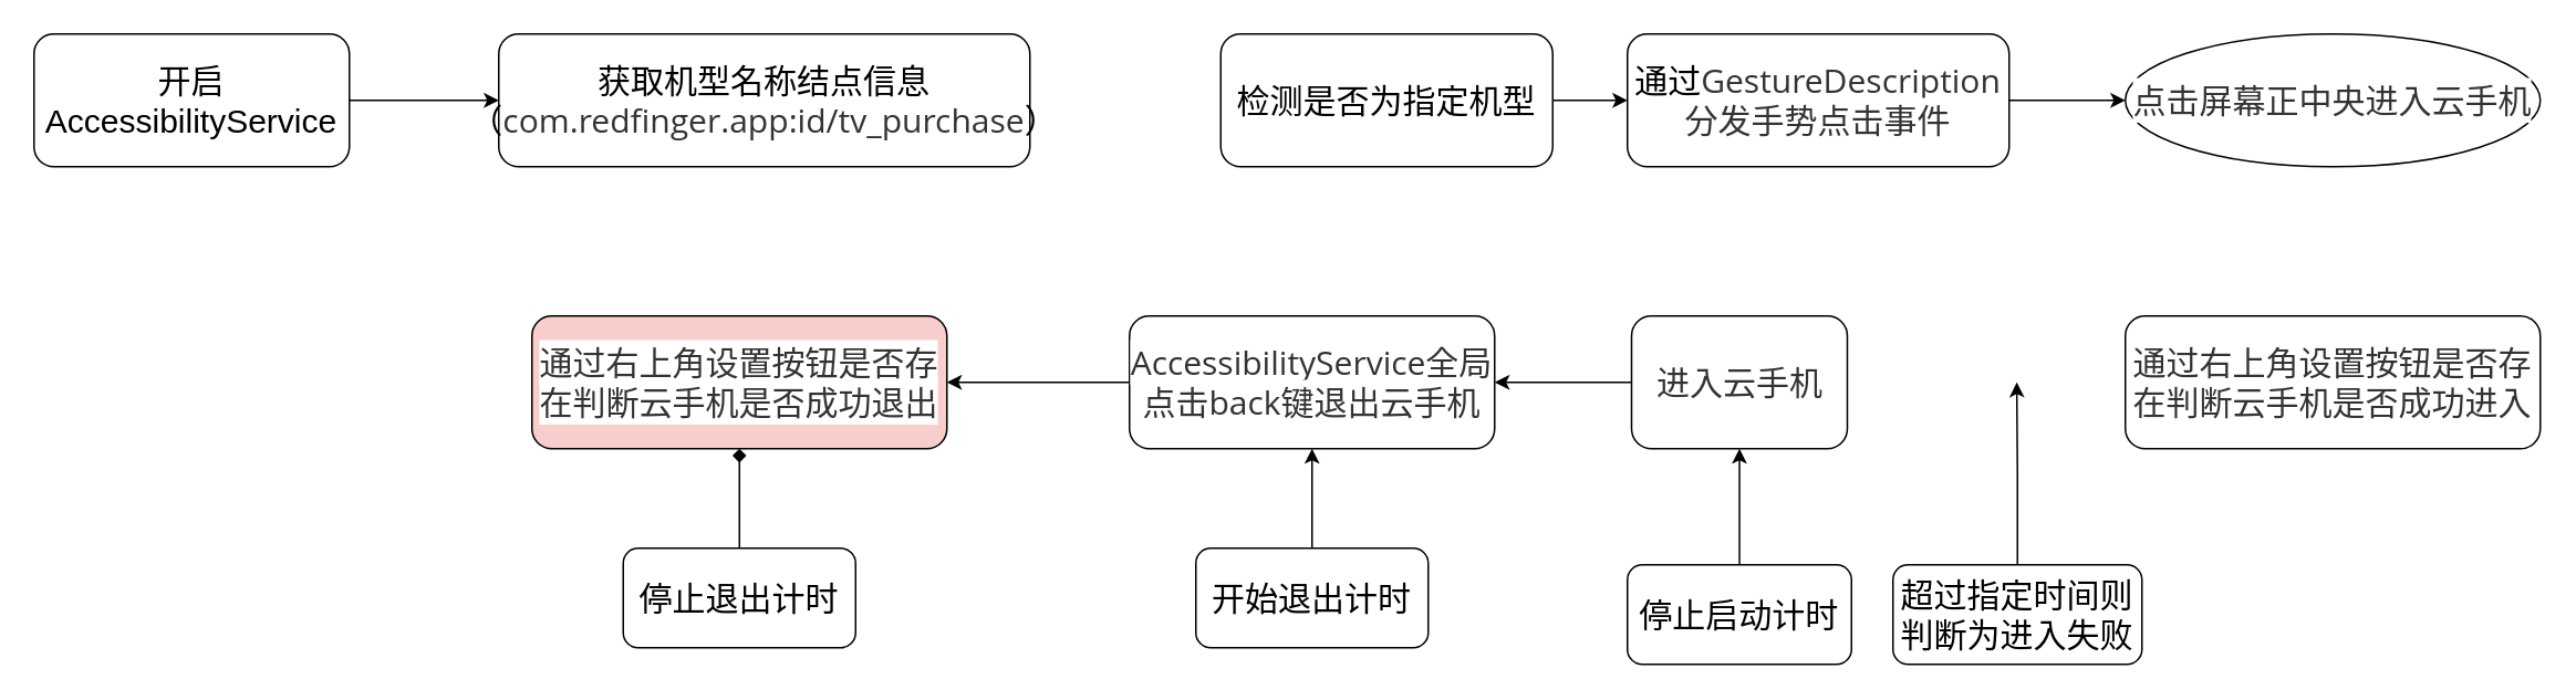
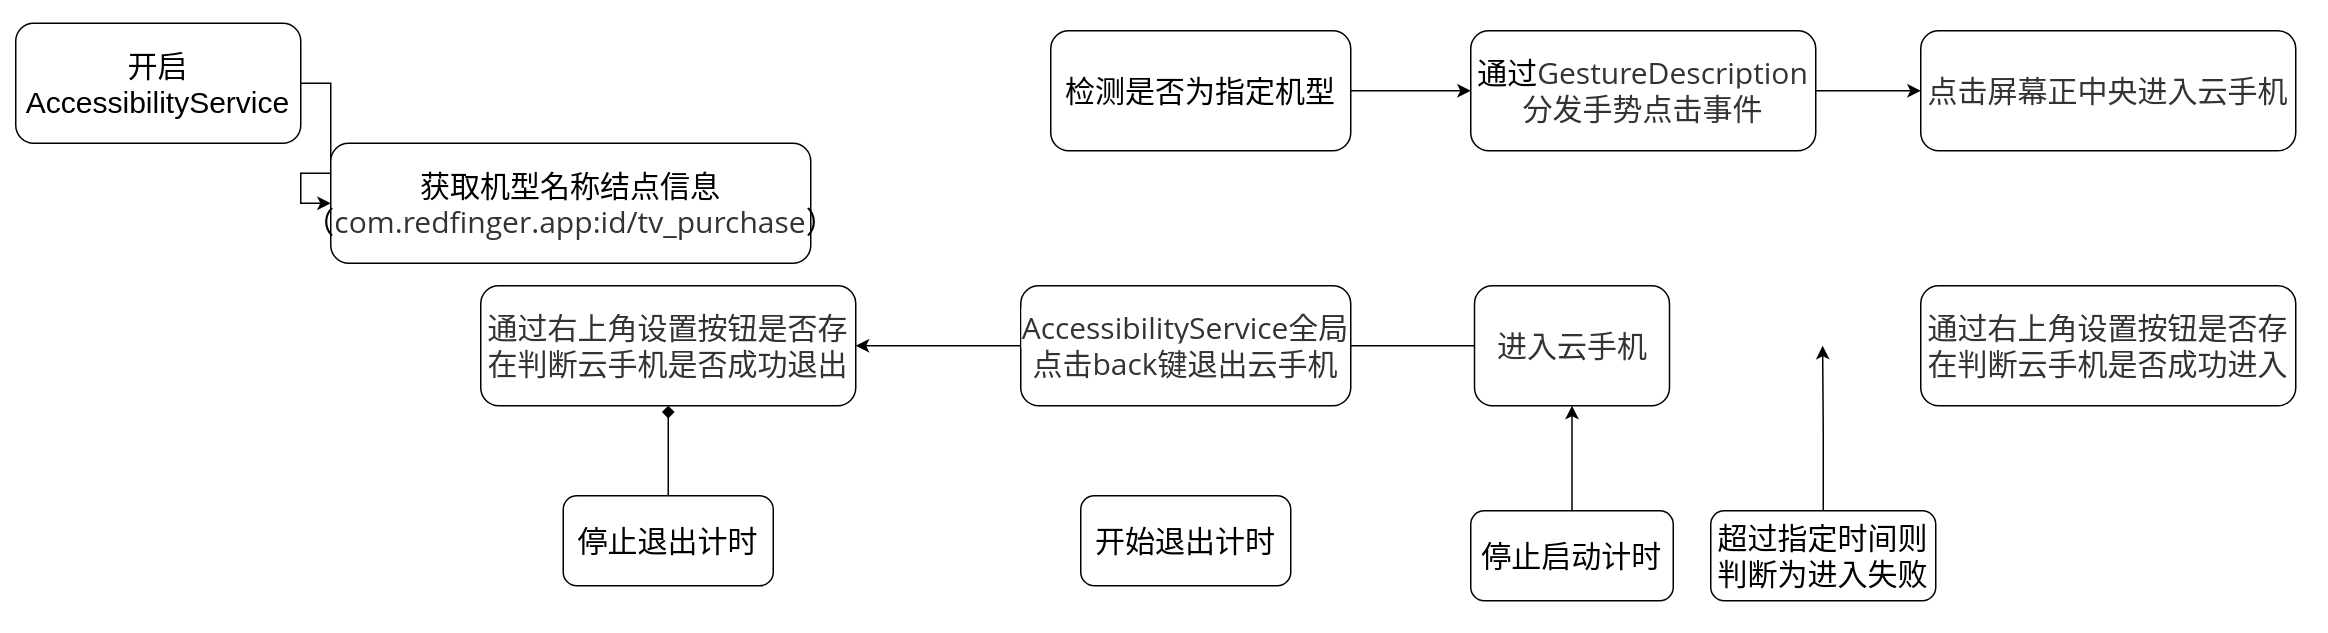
  <mxCell id="0" />
  <mxCell id="1" parent="0" />
  <mxCell id="2" style="edgeStyle=orthogonalEdgeStyle;rounded=0;orthogonalLoop=1;jettySize=auto;html=1;exitX=1;exitY=0.5;exitDx=0;exitDy=0;entryX=0;entryY=0.5;entryDx=0;entryDy=0;fontSize=20;" edge="1" parent="1" source="3" target="4"><mxGeometry relative="1" as="geometry" /></mxCell>
- <mxCell id="3" value="开启AccessibilityService" style="rounded=1;whiteSpace=wrap;html=1;fontSize=20;" vertex="1" parent="1"><mxGeometry x="20" y="20" width="190" height="80" as="geometry" /></mxCell>
- <mxCell id="4" value="获取机型名称结点信息（&lt;span style=&quot;color: rgb(51, 51, 51); font-family: &amp;quot;open sans&amp;quot;, &amp;quot;clear sans&amp;quot;, &amp;quot;helvetica neue&amp;quot;, helvetica, arial, &amp;quot;segoe ui emoji&amp;quot;, sans-serif; font-size: 20px; background-color: rgb(255, 255, 255);&quot;&gt;com.redfinger.app:id/tv_purchase&lt;/span&gt;）" style="rounded=1;whiteSpace=wrap;html=1;fontSize=20;" vertex="1" parent="1"><mxGeometry x="300" y="20" width="320" height="80" as="geometry" /></mxCell>
+ <mxCell id="3" value="开启AccessibilityService" style="rounded=1;whiteSpace=wrap;html=1;fontSize=20;" vertex="1" parent="1"><mxGeometry x="10" y="15" width="190" height="80" as="geometry" /></mxCell>
+ <mxCell id="4" value="获取机型名称结点信息（&lt;span style=&quot;color: rgb(51, 51, 51); font-family: &amp;quot;open sans&amp;quot;, &amp;quot;clear sans&amp;quot;, &amp;quot;helvetica neue&amp;quot;, helvetica, arial, &amp;quot;segoe ui emoji&amp;quot;, sans-serif; font-size: 20px; background-color: rgb(255, 255, 255);&quot;&gt;com.redfinger.app:id/tv_purchase&lt;/span&gt;）" style="rounded=1;whiteSpace=wrap;html=1;fontSize=20;" vertex="1" parent="1"><mxGeometry x="220" y="95" width="320" height="80" as="geometry" /></mxCell>
  <mxCell id="5" value="" style="edgeStyle=orthogonalEdgeStyle;rounded=0;orthogonalLoop=1;jettySize=auto;html=1;fontSize=20;" edge="1" parent="1" source="6" target="8"><mxGeometry relative="1" as="geometry" /></mxCell>
- <mxCell id="6" value="检测是否为指定机型" style="rounded=1;whiteSpace=wrap;html=1;fontSize=20;" vertex="1" parent="1"><mxGeometry x="735" y="20" width="200" height="80" as="geometry" /></mxCell>
+ <mxCell id="6" value="检测是否为指定机型" style="rounded=1;whiteSpace=wrap;html=1;fontSize=20;" vertex="1" parent="1"><mxGeometry x="700" y="20" width="200" height="80" as="geometry" /></mxCell>
  <mxCell id="7" value="" style="edgeStyle=orthogonalEdgeStyle;rounded=0;orthogonalLoop=1;jettySize=auto;html=1;fontSize=20;" edge="1" parent="1" source="8" target="9"><mxGeometry relative="1" as="geometry" /></mxCell>
  <mxCell id="8" value="通过&lt;span style=&quot;color: rgb(51 , 51 , 51) ; font-family: &amp;#34;open sans&amp;#34; , &amp;#34;clear sans&amp;#34; , &amp;#34;helvetica neue&amp;#34; , &amp;#34;helvetica&amp;#34; , &amp;#34;arial&amp;#34; , &amp;#34;segoe ui emoji&amp;#34; , sans-serif ; font-size: 20px ; background-color: rgb(255 , 255 , 255)&quot;&gt;GestureDescription分发手势点击事件&lt;/span&gt;" style="rounded=1;whiteSpace=wrap;html=1;fontSize=20;" vertex="1" parent="1"><mxGeometry x="980" y="20" width="230" height="80" as="geometry" /></mxCell>
- <mxCell id="9" value="&lt;span style=&quot;color: rgb(51 , 51 , 51) ; font-family: &amp;#34;open sans&amp;#34; , &amp;#34;clear sans&amp;#34; , &amp;#34;helvetica neue&amp;#34; , &amp;#34;helvetica&amp;#34; , &amp;#34;arial&amp;#34; , &amp;#34;segoe ui emoji&amp;#34; , sans-serif ; background-color: rgb(255 , 255 , 255)&quot;&gt;点击屏幕正中央进入云手机&lt;/span&gt;" style="ellipse;whiteSpace=wrap;html=1;fontSize=20;" vertex="1" parent="1"><mxGeometry x="1280" y="20" width="250" height="80" as="geometry" /></mxCell>
+ <mxCell id="9" value="&lt;span style=&quot;color: rgb(51 , 51 , 51) ; font-family: &amp;#34;open sans&amp;#34; , &amp;#34;clear sans&amp;#34; , &amp;#34;helvetica neue&amp;#34; , &amp;#34;helvetica&amp;#34; , &amp;#34;arial&amp;#34; , &amp;#34;segoe ui emoji&amp;#34; , sans-serif ; background-color: rgb(255 , 255 , 255)&quot;&gt;点击屏幕正中央进入云手机&lt;/span&gt;" style="rounded=1;whiteSpace=wrap;html=1;fontSize=20;" vertex="1" parent="1"><mxGeometry x="1280" y="20" width="250" height="80" as="geometry" /></mxCell>
  <mxCell id="10" value="&lt;span style=&quot;color: rgb(51 , 51 , 51) ; font-family: &amp;#34;open sans&amp;#34; , &amp;#34;clear sans&amp;#34; , &amp;#34;helvetica neue&amp;#34; , &amp;#34;helvetica&amp;#34; , &amp;#34;arial&amp;#34; , &amp;#34;segoe ui emoji&amp;#34; , sans-serif ; background-color: rgb(255 , 255 , 255)&quot;&gt;通过右上角设置按钮是否存在判断云手机是否成功进入&lt;/span&gt;" style="rounded=1;whiteSpace=wrap;html=1;fontSize=20;" vertex="1" parent="1"><mxGeometry x="1280" y="190" width="250" height="80" as="geometry" /></mxCell>
- <mxCell id="11" value="" style="edgeStyle=orthogonalEdgeStyle;rounded=0;orthogonalLoop=1;jettySize=auto;html=1;fontSize=20;" edge="1" parent="1" source="12" target="16"><mxGeometry relative="1" as="geometry" /></mxCell>
+ <mxCell id="11" value="" style="edgeStyle=orthogonalEdgeStyle;rounded=0;orthogonalLoop=1;jettySize=auto;html=1;fontSize=20;endArrow=none;" edge="1" parent="1" source="12" target="16"><mxGeometry relative="1" as="geometry" /></mxCell>
  <mxCell id="12" value="&lt;span style=&quot;color: rgb(51 , 51 , 51) ; font-family: &amp;#34;open sans&amp;#34; , &amp;#34;clear sans&amp;#34; , &amp;#34;helvetica neue&amp;#34; , &amp;#34;helvetica&amp;#34; , &amp;#34;arial&amp;#34; , &amp;#34;segoe ui emoji&amp;#34; , sans-serif ; background-color: rgb(255 , 255 , 255)&quot;&gt;进入云手机&lt;/span&gt;" style="rounded=1;whiteSpace=wrap;html=1;fontSize=20;" vertex="1" parent="1"><mxGeometry x="982.5" y="190" width="130" height="80" as="geometry" /></mxCell>
  <mxCell id="13" style="edgeStyle=orthogonalEdgeStyle;rounded=0;orthogonalLoop=1;jettySize=auto;html=1;exitX=0.5;exitY=0;exitDx=0;exitDy=0;fontSize=20;" edge="1" parent="1" source="14"><mxGeometry relative="1" as="geometry"><mxPoint x="1214.571" y="230" as="targetPoint" /></mxGeometry></mxCell>
  <mxCell id="14" value="超过指定时间则判断为进入失败" style="rounded=1;whiteSpace=wrap;html=1;fontSize=20;" vertex="1" parent="1"><mxGeometry x="1140" y="340" width="150" height="60" as="geometry" /></mxCell>
  <mxCell id="15" value="" style="edgeStyle=orthogonalEdgeStyle;rounded=0;orthogonalLoop=1;jettySize=auto;html=1;fontSize=20;" edge="1" parent="1" source="16" target="21"><mxGeometry relative="1" as="geometry" /></mxCell>
  <mxCell id="16" value="&lt;span style=&quot;color: rgb(51 , 51 , 51) ; font-family: &amp;#34;open sans&amp;#34; , &amp;#34;clear sans&amp;#34; , &amp;#34;helvetica neue&amp;#34; , &amp;#34;helvetica&amp;#34; , &amp;#34;arial&amp;#34; , &amp;#34;segoe ui emoji&amp;#34; , sans-serif ; background-color: rgb(255 , 255 , 255)&quot;&gt;AccessibilityService全局点击back键退出云手机&lt;/span&gt;" style="rounded=1;whiteSpace=wrap;html=1;fontSize=20;" vertex="1" parent="1"><mxGeometry x="680" y="190" width="220" height="80" as="geometry" /></mxCell>
  <mxCell id="17" value="" style="edgeStyle=orthogonalEdgeStyle;rounded=0;orthogonalLoop=1;jettySize=auto;html=1;fontSize=20;" edge="1" parent="1" source="18" target="12"><mxGeometry relative="1" as="geometry" /></mxCell>
  <mxCell id="18" value="停止启动计时" style="rounded=1;whiteSpace=wrap;html=1;fontSize=20;" vertex="1" parent="1"><mxGeometry x="980" y="340" width="135" height="60" as="geometry" /></mxCell>
- <mxCell id="19" value="" style="edgeStyle=orthogonalEdgeStyle;rounded=0;orthogonalLoop=1;jettySize=auto;html=1;fontSize=20;" edge="1" parent="1" source="20" target="16"><mxGeometry relative="1" as="geometry" /></mxCell>
  <mxCell id="20" value="开始退出计时" style="rounded=1;whiteSpace=wrap;html=1;fontSize=20;" vertex="1" parent="1"><mxGeometry x="720" y="330" width="140" height="60" as="geometry" /></mxCell>
- <mxCell id="21" value="&lt;span style=&quot;color: rgb(51 , 51 , 51) ; font-family: &amp;#34;open sans&amp;#34; , &amp;#34;clear sans&amp;#34; , &amp;#34;helvetica neue&amp;#34; , &amp;#34;helvetica&amp;#34; , &amp;#34;arial&amp;#34; , &amp;#34;segoe ui emoji&amp;#34; , sans-serif ; background-color: rgb(255 , 255 , 255)&quot;&gt;通过右上角设置按钮是否存在判断云手机是否成功退出&lt;/span&gt;" style="rounded=1;whiteSpace=wrap;html=1;fontSize=20;fillColor=#f8cecc;" vertex="1" parent="1"><mxGeometry x="320" y="190" width="250" height="80" as="geometry" /></mxCell>
+ <mxCell id="21" value="&lt;span style=&quot;color: rgb(51 , 51 , 51) ; font-family: &amp;#34;open sans&amp;#34; , &amp;#34;clear sans&amp;#34; , &amp;#34;helvetica neue&amp;#34; , &amp;#34;helvetica&amp;#34; , &amp;#34;arial&amp;#34; , &amp;#34;segoe ui emoji&amp;#34; , sans-serif ; background-color: rgb(255 , 255 , 255)&quot;&gt;通过右上角设置按钮是否存在判断云手机是否成功退出&lt;/span&gt;" style="rounded=1;whiteSpace=wrap;html=1;fontSize=20;" vertex="1" parent="1"><mxGeometry x="320" y="190" width="250" height="80" as="geometry" /></mxCell>
  <mxCell id="22" value="" style="edgeStyle=orthogonalEdgeStyle;rounded=0;orthogonalLoop=1;jettySize=auto;html=1;fontSize=20;endArrow=diamond;" edge="1" parent="1" source="23" target="21"><mxGeometry relative="1" as="geometry" /></mxCell>
  <mxCell id="23" value="停止退出计时" style="rounded=1;whiteSpace=wrap;html=1;fontSize=20;" vertex="1" parent="1"><mxGeometry x="375" y="330" width="140" height="60" as="geometry" /></mxCell>
